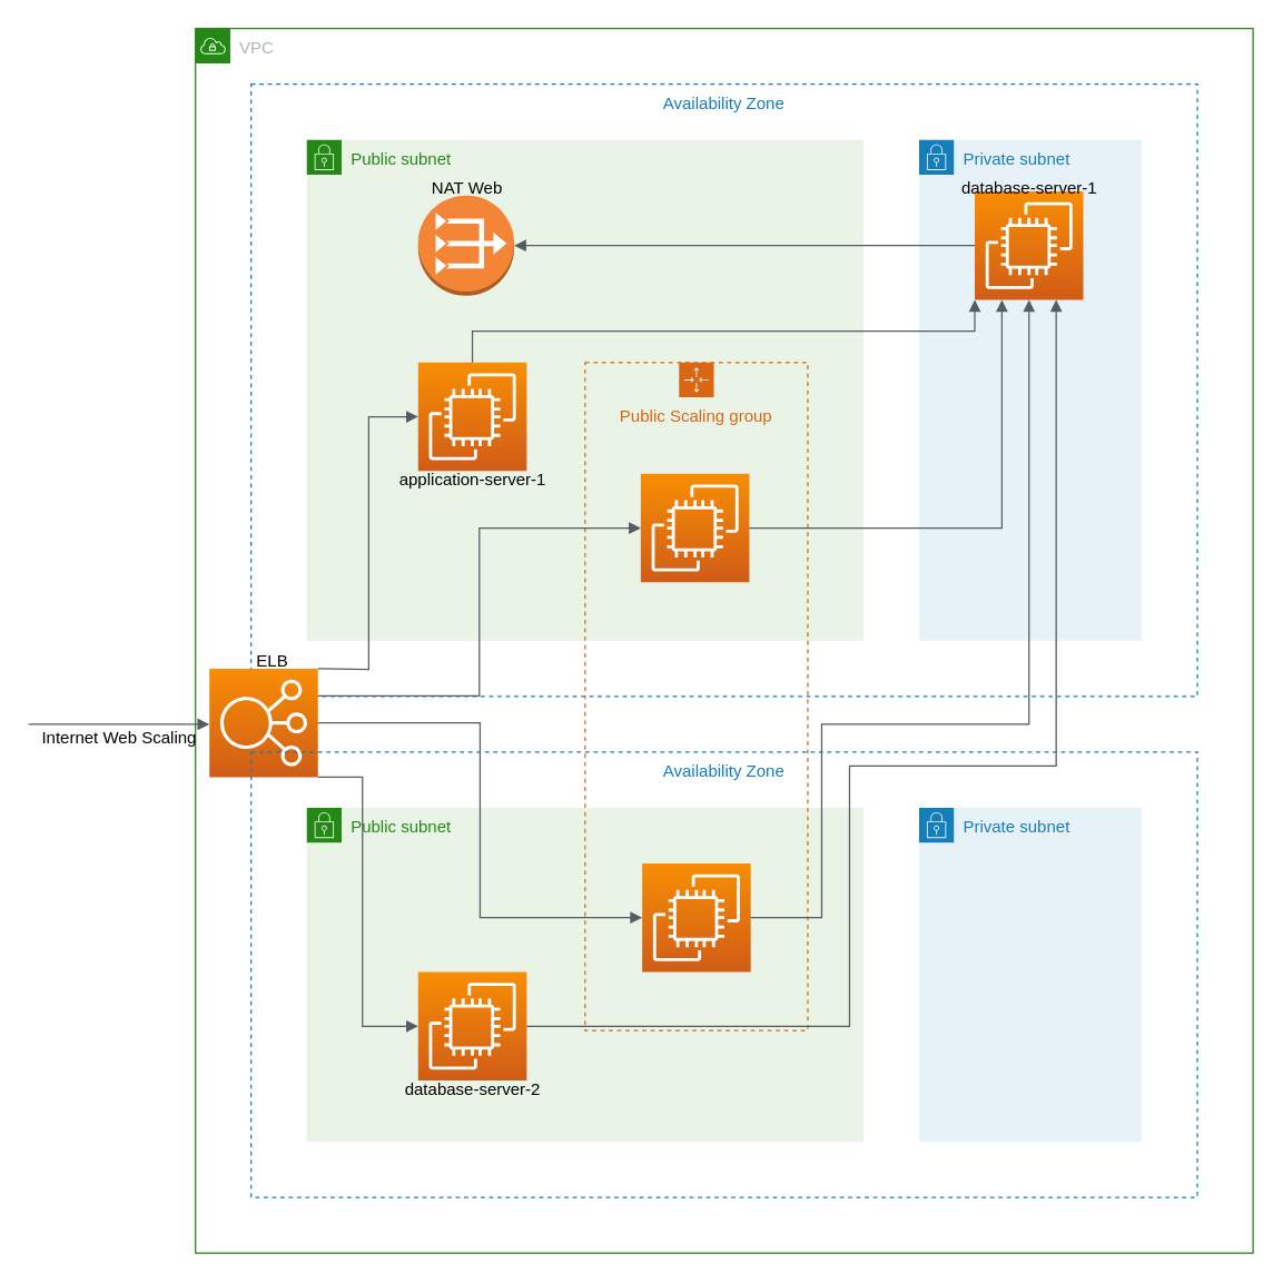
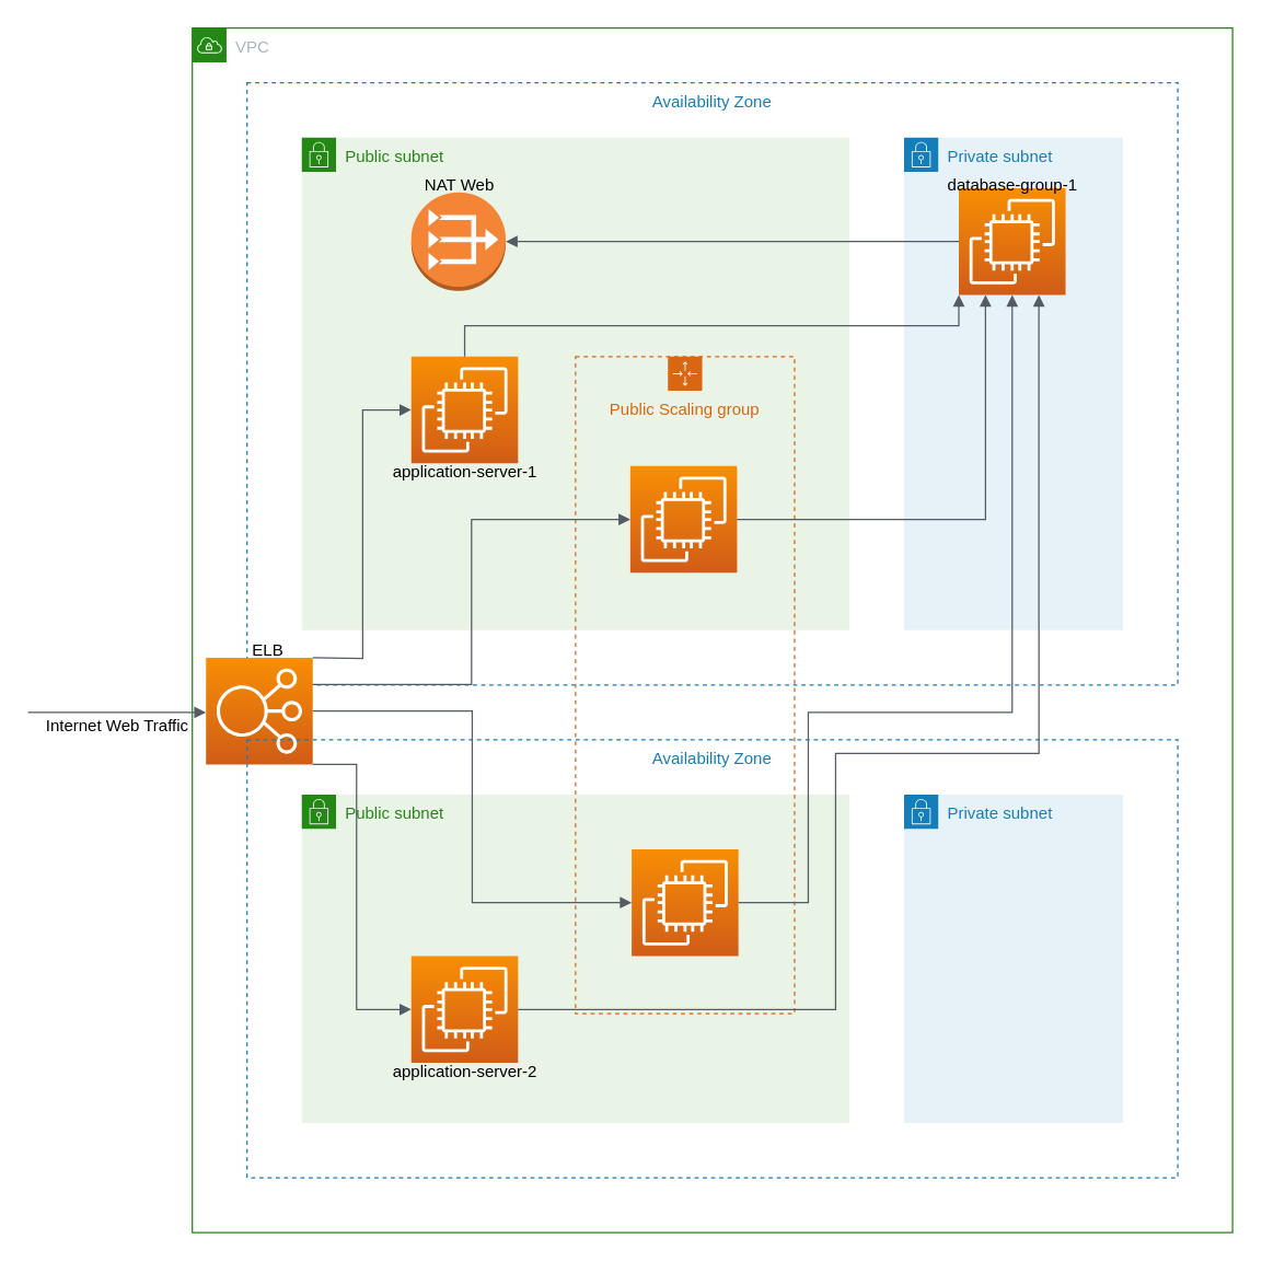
  <mxCell id="0" />
  <mxCell id="1" parent="0" />
  <mxCell id="2" value="Availability Zone" style="fillColor=none;strokeColor=#147EBA;dashed=1;verticalAlign=top;fontStyle=0;fontColor=#147EBA;" vertex="1" parent="1"><mxGeometry x="180" y="60" width="680" height="440" as="geometry" /></mxCell>
  <mxCell id="3" value="VPC" style="points=[[0,0],[0.25,0],[0.5,0],[0.75,0],[1,0],[1,0.25],[1,0.5],[1,0.75],[1,1],[0.75,1],[0.5,1],[0.25,1],[0,1],[0,0.75],[0,0.5],[0,0.25]];outlineConnect=0;gradientColor=none;html=1;whiteSpace=wrap;fontSize=12;fontStyle=0;container=1;pointerEvents=0;collapsible=0;recursiveResize=0;shape=mxgraph.aws4.group;grIcon=mxgraph.aws4.group_vpc;strokeColor=#248814;fillColor=none;verticalAlign=top;align=left;spacingLeft=30;fontColor=#AAB7B8;dashed=0;" vertex="1" parent="1"><mxGeometry y="20" width="760" height="880" as="geometry" x="140" /></mxCell>
  <mxCell id="4" value="" style="sketch=0;points=[[0,0,0],[0.25,0,0],[0.5,0,0],[0.75,0,0],[1,0,0],[0,1,0],[0.25,1,0],[0.5,1,0],[0.75,1,0],[1,1,0],[0,0.25,0],[0,0.5,0],[0,0.75,0],[1,0.25,0],[1,0.5,0],[1,0.75,0]];outlineConnect=0;fontColor=#232F3E;gradientColor=#F78E04;gradientDirection=north;fillColor=#D05C17;strokeColor=#ffffff;dashed=0;verticalLabelPosition=bottom;verticalAlign=top;align=center;html=1;fontSize=12;fontStyle=0;aspect=fixed;shape=mxgraph.aws4.resourceIcon;resIcon=mxgraph.aws4.elastic_load_balancing;" vertex="1" parent="3"><mxGeometry x="10" y="460" width="78" height="78" as="geometry" /></mxCell>
  <mxCell id="5" value="ELB" style="text;html=1;align=center;verticalAlign=middle;resizable=0;points=[];autosize=1;strokeColor=none;fillColor=none;" vertex="1" parent="3"><mxGeometry x="30" y="440" width="50" height="30" as="geometry" /></mxCell>
  <mxCell id="6" value="Availability Zone" style="fillColor=none;strokeColor=#147EBA;dashed=1;verticalAlign=top;fontStyle=0;fontColor=#147EBA;" vertex="1" parent="1"><mxGeometry x="180" y="540" width="680" height="320" as="geometry" /></mxCell>
  <mxCell id="7" value="Public subnet" style="points=[[0,0],[0.25,0],[0.5,0],[0.75,0],[1,0],[1,0.25],[1,0.5],[1,0.75],[1,1],[0.75,1],[0.5,1],[0.25,1],[0,1],[0,0.75],[0,0.5],[0,0.25]];outlineConnect=0;gradientColor=none;html=1;whiteSpace=wrap;fontSize=12;fontStyle=0;container=1;pointerEvents=0;collapsible=0;recursiveResize=0;shape=mxgraph.aws4.group;grIcon=mxgraph.aws4.group_security_group;grStroke=0;strokeColor=#248814;fillColor=#E9F3E6;verticalAlign=top;align=left;spacingLeft=30;fontColor=#248814;dashed=0;" vertex="1" parent="1"><mxGeometry x="220" y="100" width="400" height="360" as="geometry" /></mxCell>
  <mxCell id="8" value="" style="edgeStyle=orthogonalEdgeStyle;html=1;endArrow=block;elbow=vertical;startArrow=none;endFill=1;strokeColor=#545B64;rounded=0;entryX=0;entryY=0.5;entryDx=0;entryDy=0;entryPerimeter=0;" edge="1" parent="7" target="20"><mxGeometry width="100" relative="1" as="geometry"><mxPoint x="8" y="380" as="sourcePoint" /><mxPoint x="8" y="160" as="targetPoint" /></mxGeometry></mxCell>
  <mxCell id="9" value="&lt;div&gt;NAT Web&lt;/div&gt;" style="text;html=1;align=center;verticalAlign=middle;resizable=0;points=[];autosize=1;strokeColor=none;fillColor=none;" vertex="1" parent="7"><mxGeometry x="64.5" y="20" width="100" height="30" as="geometry" /></mxCell>
  <mxCell id="10" value="Private subnet" style="points=[[0,0],[0.25,0],[0.5,0],[0.75,0],[1,0],[1,0.25],[1,0.5],[1,0.75],[1,1],[0.75,1],[0.5,1],[0.25,1],[0,1],[0,0.75],[0,0.5],[0,0.25]];outlineConnect=0;gradientColor=none;html=1;whiteSpace=wrap;fontSize=12;fontStyle=0;container=1;pointerEvents=0;collapsible=0;recursiveResize=0;shape=mxgraph.aws4.group;grIcon=mxgraph.aws4.group_security_group;grStroke=0;strokeColor=#147EBA;fillColor=#E6F2F8;verticalAlign=top;align=left;spacingLeft=30;fontColor=#147EBA;dashed=0;" vertex="1" parent="1"><mxGeometry x="660" y="100" width="160" height="360" as="geometry" /></mxCell>
  <mxCell id="11" value="" style="sketch=0;points=[[0,0,0],[0.25,0,0],[0.5,0,0],[0.75,0,0],[1,0,0],[0,1,0],[0.25,1,0],[0.5,1,0],[0.75,1,0],[1,1,0],[0,0.25,0],[0,0.5,0],[0,0.75,0],[1,0.25,0],[1,0.5,0],[1,0.75,0]];outlineConnect=0;fontColor=#232F3E;gradientColor=#F78E04;gradientDirection=north;fillColor=#D05C17;strokeColor=#ffffff;dashed=0;verticalLabelPosition=bottom;verticalAlign=top;align=center;html=1;fontSize=12;fontStyle=0;aspect=fixed;shape=mxgraph.aws4.resourceIcon;resIcon=mxgraph.aws4.ec2;" vertex="1" parent="10"><mxGeometry x="40" y="37" width="78" height="78" as="geometry" /></mxCell>
- <mxCell id="12" value="database-server-1" style="text;html=1;align=center;verticalAlign=middle;resizable=0;points=[];autosize=1;strokeColor=none;fillColor=none;" vertex="1" parent="10"><mxGeometry x="19" y="20" width="120" height="30" as="geometry" /></mxCell>
+ <mxCell id="12" value="database-group-1" style="text;html=1;align=center;verticalAlign=middle;resizable=0;points=[];autosize=1;strokeColor=none;fillColor=none;" vertex="1" parent="10"><mxGeometry x="19" y="20" width="120" height="30" as="geometry" /></mxCell>
  <mxCell id="13" value="Public subnet" style="points=[[0,0],[0.25,0],[0.5,0],[0.75,0],[1,0],[1,0.25],[1,0.5],[1,0.75],[1,1],[0.75,1],[0.5,1],[0.25,1],[0,1],[0,0.75],[0,0.5],[0,0.25]];outlineConnect=0;gradientColor=none;html=1;whiteSpace=wrap;fontSize=12;fontStyle=0;container=1;pointerEvents=0;collapsible=0;recursiveResize=0;shape=mxgraph.aws4.group;grIcon=mxgraph.aws4.group_security_group;grStroke=0;strokeColor=#248814;fillColor=#E9F3E6;verticalAlign=top;align=left;spacingLeft=30;fontColor=#248814;dashed=0;" vertex="1" parent="1"><mxGeometry x="220" y="580" width="400" height="240" as="geometry" /></mxCell>
  <mxCell id="14" value="" style="sketch=0;points=[[0,0,0],[0.25,0,0],[0.5,0,0],[0.75,0,0],[1,0,0],[0,1,0],[0.25,1,0],[0.5,1,0],[0.75,1,0],[1,1,0],[0,0.25,0],[0,0.5,0],[0,0.75,0],[1,0.25,0],[1,0.5,0],[1,0.75,0]];outlineConnect=0;fontColor=#232F3E;gradientColor=#F78E04;gradientDirection=north;fillColor=#D05C17;strokeColor=#ffffff;dashed=0;verticalLabelPosition=bottom;verticalAlign=top;align=center;html=1;fontSize=12;fontStyle=0;aspect=fixed;shape=mxgraph.aws4.resourceIcon;resIcon=mxgraph.aws4.ec2;" vertex="1" parent="13"><mxGeometry x="80" y="118" width="78" height="78" as="geometry" /></mxCell>
- <mxCell id="15" value="&lt;div&gt;database-server-2&lt;/div&gt;&lt;div&gt;&lt;br&gt;&lt;/div&gt;" style="text;html=1;align=center;verticalAlign=middle;resizable=0;points=[];autosize=1;strokeColor=none;fillColor=none;" vertex="1" parent="13"><mxGeometry x="54" y="190" width="130" height="40" as="geometry" /></mxCell>
+ <mxCell id="15" value="&lt;div&gt;application-server-2&lt;/div&gt;&lt;div&gt;&lt;br&gt;&lt;/div&gt;" style="text;html=1;align=center;verticalAlign=middle;resizable=0;points=[];autosize=1;strokeColor=none;fillColor=none;" vertex="1" parent="13"><mxGeometry x="54" y="190" width="130" height="40" as="geometry" /></mxCell>
  <mxCell id="16" value="Private subnet" style="points=[[0,0],[0.25,0],[0.5,0],[0.75,0],[1,0],[1,0.25],[1,0.5],[1,0.75],[1,1],[0.75,1],[0.5,1],[0.25,1],[0,1],[0,0.75],[0,0.5],[0,0.25]];outlineConnect=0;gradientColor=none;html=1;whiteSpace=wrap;fontSize=12;fontStyle=0;container=1;pointerEvents=0;collapsible=0;recursiveResize=0;shape=mxgraph.aws4.group;grIcon=mxgraph.aws4.group_security_group;grStroke=0;strokeColor=#147EBA;fillColor=#E6F2F8;verticalAlign=top;align=left;spacingLeft=30;fontColor=#147EBA;dashed=0;" vertex="1" parent="1"><mxGeometry x="660" y="580" width="160" height="240" as="geometry" /></mxCell>
  <mxCell id="17" value="Public Scaling group" style="points=[[0,0],[0.25,0],[0.5,0],[0.75,0],[1,0],[1,0.25],[1,0.5],[1,0.75],[1,1],[0.75,1],[0.5,1],[0.25,1],[0,1],[0,0.75],[0,0.5],[0,0.25]];outlineConnect=0;gradientColor=none;html=1;whiteSpace=wrap;fontSize=12;fontStyle=0;container=1;pointerEvents=0;collapsible=0;recursiveResize=0;shape=mxgraph.aws4.groupCenter;grIcon=mxgraph.aws4.group_auto_scaling_group;grStroke=1;strokeColor=#D86613;fillColor=none;verticalAlign=top;align=center;fontColor=#D86613;dashed=1;spacingTop=25;" vertex="1" parent="1"><mxGeometry x="420" y="260" width="160" height="480" as="geometry" /></mxCell>
  <mxCell id="18" value="" style="sketch=0;points=[[0,0,0],[0.25,0,0],[0.5,0,0],[0.75,0,0],[1,0,0],[0,1,0],[0.25,1,0],[0.5,1,0],[0.75,1,0],[1,1,0],[0,0.25,0],[0,0.5,0],[0,0.75,0],[1,0.25,0],[1,0.5,0],[1,0.75,0]];outlineConnect=0;fontColor=#232F3E;gradientColor=#F78E04;gradientDirection=north;fillColor=#D05C17;strokeColor=#ffffff;dashed=0;verticalLabelPosition=bottom;verticalAlign=top;align=center;html=1;fontSize=12;fontStyle=0;aspect=fixed;shape=mxgraph.aws4.resourceIcon;resIcon=mxgraph.aws4.ec2;" vertex="1" parent="17"><mxGeometry x="41" y="360" width="78" height="78" as="geometry" /></mxCell>
  <mxCell id="19" value="" style="sketch=0;points=[[0,0,0],[0.25,0,0],[0.5,0,0],[0.75,0,0],[1,0,0],[0,1,0],[0.25,1,0],[0.5,1,0],[0.75,1,0],[1,1,0],[0,0.25,0],[0,0.5,0],[0,0.75,0],[1,0.25,0],[1,0.5,0],[1,0.75,0]];outlineConnect=0;fontColor=#232F3E;gradientColor=#F78E04;gradientDirection=north;fillColor=#D05C17;strokeColor=#ffffff;dashed=0;verticalLabelPosition=bottom;verticalAlign=top;align=center;html=1;fontSize=12;fontStyle=0;aspect=fixed;shape=mxgraph.aws4.resourceIcon;resIcon=mxgraph.aws4.ec2;" vertex="1" parent="17"><mxGeometry x="40" y="80" width="78" height="78" as="geometry" /></mxCell>
  <mxCell id="20" value="" style="sketch=0;points=[[0,0,0],[0.25,0,0],[0.5,0,0],[0.75,0,0],[1,0,0],[0,1,0],[0.25,1,0],[0.5,1,0],[0.75,1,0],[1,1,0],[0,0.25,0],[0,0.5,0],[0,0.75,0],[1,0.25,0],[1,0.5,0],[1,0.75,0]];outlineConnect=0;fontColor=#232F3E;gradientColor=#F78E04;gradientDirection=north;fillColor=#D05C17;strokeColor=#ffffff;dashed=0;verticalLabelPosition=bottom;verticalAlign=top;align=center;html=1;fontSize=12;fontStyle=0;aspect=fixed;shape=mxgraph.aws4.resourceIcon;resIcon=mxgraph.aws4.ec2;" vertex="1" parent="1"><mxGeometry x="300" y="260" width="78" height="78" as="geometry" /></mxCell>
  <mxCell id="21" value="" style="outlineConnect=0;dashed=0;verticalLabelPosition=bottom;verticalAlign=top;align=center;html=1;shape=mxgraph.aws3.vpc_nat_gateway;fillColor=#F58536;gradientColor=none;" vertex="1" parent="1"><mxGeometry x="300" y="140" width="69" height="72" as="geometry" /></mxCell>
  <mxCell id="22" value="" style="edgeStyle=orthogonalEdgeStyle;html=1;endArrow=block;elbow=vertical;startArrow=none;endFill=1;strokeColor=#545B64;rounded=0;exitX=1;exitY=0.25;exitDx=0;exitDy=0;exitPerimeter=0;entryX=0;entryY=0.5;entryDx=0;entryDy=0;entryPerimeter=0;" edge="1" parent="1" source="4" target="19"><mxGeometry width="100" relative="1" as="geometry"><mxPoint x="940" y="480" as="sourcePoint" /><mxPoint x="1040" y="480" as="targetPoint" /></mxGeometry></mxCell>
  <mxCell id="23" value="" style="edgeStyle=orthogonalEdgeStyle;html=1;endArrow=block;elbow=vertical;startArrow=none;endFill=1;strokeColor=#545B64;rounded=0;exitX=1;exitY=1;exitDx=0;exitDy=0;exitPerimeter=0;entryX=0;entryY=0.5;entryDx=0;entryDy=0;entryPerimeter=0;" edge="1" parent="1" source="4" target="14"><mxGeometry width="100" relative="1" as="geometry"><mxPoint x="1260" y="740" as="sourcePoint" /><mxPoint x="1040" y="480" as="targetPoint" /><Array as="points"><mxPoint x="260" y="558" /><mxPoint x="260" y="737" /></Array></mxGeometry></mxCell>
  <mxCell id="24" value="" style="edgeStyle=orthogonalEdgeStyle;html=1;endArrow=block;elbow=vertical;startArrow=none;endFill=1;strokeColor=#545B64;rounded=0;exitX=1;exitY=0.5;exitDx=0;exitDy=0;exitPerimeter=0;entryX=0;entryY=0.5;entryDx=0;entryDy=0;entryPerimeter=0;" edge="1" parent="1" source="4" target="18"><mxGeometry width="100" relative="1" as="geometry"><mxPoint x="930" y="480" as="sourcePoint" /><mxPoint x="1030" y="480" as="targetPoint" /></mxGeometry></mxCell>
  <mxCell id="25" value="" style="edgeStyle=orthogonalEdgeStyle;html=1;endArrow=none;elbow=vertical;startArrow=block;startFill=1;strokeColor=#545B64;rounded=0;entryX=0;entryY=0.5;entryDx=0;entryDy=0;entryPerimeter=0;" edge="1" parent="1" source="21" target="11"><mxGeometry width="100" relative="1" as="geometry"><mxPoint x="930" y="480" as="sourcePoint" /><mxPoint x="1030" y="480" as="targetPoint" /></mxGeometry></mxCell>
  <mxCell id="26" value="" style="edgeStyle=orthogonalEdgeStyle;html=1;endArrow=block;elbow=vertical;startArrow=none;endFill=1;strokeColor=#545B64;rounded=0;" edge="1" parent="1"><mxGeometry width="100" relative="1" as="geometry"><mxPoint x="20" y="520" as="sourcePoint" /><mxPoint x="150" y="520" as="targetPoint" /></mxGeometry></mxCell>
  <mxCell id="27" value="" style="edgeStyle=orthogonalEdgeStyle;html=1;endArrow=block;elbow=vertical;startArrow=none;endFill=1;strokeColor=#545B64;rounded=0;exitX=0.5;exitY=0;exitDx=0;exitDy=0;exitPerimeter=0;entryX=0;entryY=1;entryDx=0;entryDy=0;entryPerimeter=0;" edge="1" parent="1" source="20" target="11"><mxGeometry width="100" relative="1" as="geometry"><mxPoint x="930" y="480" as="sourcePoint" /><mxPoint x="1030" y="480" as="targetPoint" /></mxGeometry></mxCell>
  <mxCell id="28" value="" style="edgeStyle=orthogonalEdgeStyle;html=1;endArrow=block;elbow=vertical;startArrow=none;endFill=1;strokeColor=#545B64;rounded=0;exitX=1;exitY=0.5;exitDx=0;exitDy=0;exitPerimeter=0;entryX=0.25;entryY=1;entryDx=0;entryDy=0;entryPerimeter=0;" edge="1" parent="1" source="19" target="11"><mxGeometry width="100" relative="1" as="geometry"><mxPoint x="930" y="480" as="sourcePoint" /><mxPoint x="1030" y="480" as="targetPoint" /></mxGeometry></mxCell>
  <mxCell id="29" value="" style="edgeStyle=orthogonalEdgeStyle;html=1;endArrow=block;elbow=vertical;startArrow=none;endFill=1;strokeColor=#545B64;rounded=0;exitX=1;exitY=0.5;exitDx=0;exitDy=0;exitPerimeter=0;entryX=0.5;entryY=1;entryDx=0;entryDy=0;entryPerimeter=0;" edge="1" parent="1" source="18" target="11"><mxGeometry width="100" relative="1" as="geometry"><mxPoint x="930" y="480" as="sourcePoint" /><mxPoint x="1030" y="480" as="targetPoint" /><Array as="points"><mxPoint x="590" y="659" /><mxPoint x="590" y="520" /><mxPoint x="739" y="520" /></Array></mxGeometry></mxCell>
  <mxCell id="30" value="" style="edgeStyle=orthogonalEdgeStyle;html=1;endArrow=block;elbow=vertical;startArrow=none;endFill=1;strokeColor=#545B64;rounded=0;exitX=1;exitY=0.5;exitDx=0;exitDy=0;exitPerimeter=0;entryX=0.75;entryY=1;entryDx=0;entryDy=0;entryPerimeter=0;" edge="1" parent="1" source="14" target="11"><mxGeometry x="-0.442" y="77" width="100" relative="1" as="geometry"><mxPoint x="930" y="480" as="sourcePoint" /><mxPoint x="1030" y="480" as="targetPoint" /><Array as="points"><mxPoint x="610" y="737" /><mxPoint x="610" y="550" /><mxPoint x="759" y="550" /></Array><mxPoint as="offset" /></mxGeometry></mxCell>
  <mxCell id="31" value="&lt;div&gt;application-server-1&lt;/div&gt;" style="text;html=1;align=center;verticalAlign=middle;resizable=0;points=[];autosize=1;strokeColor=none;fillColor=none;" vertex="1" parent="1"><mxGeometry x="274" y="330" width="130" height="30" as="geometry" /></mxCell>
- <mxCell id="32" value="Internet Web Scaling" style="text;html=1;align=center;verticalAlign=middle;resizable=0;points=[];autosize=1;strokeColor=none;fillColor=none;" vertex="1" parent="1"><mxGeometry x="20" y="515" width="130" height="30" as="geometry" /></mxCell>
+ <mxCell id="32" value="Internet Web Traffic" style="text;html=1;align=center;verticalAlign=middle;resizable=0;points=[];autosize=1;strokeColor=none;fillColor=none;" vertex="1" parent="1"><mxGeometry x="20" y="515" width="130" height="30" as="geometry" /></mxCell>
